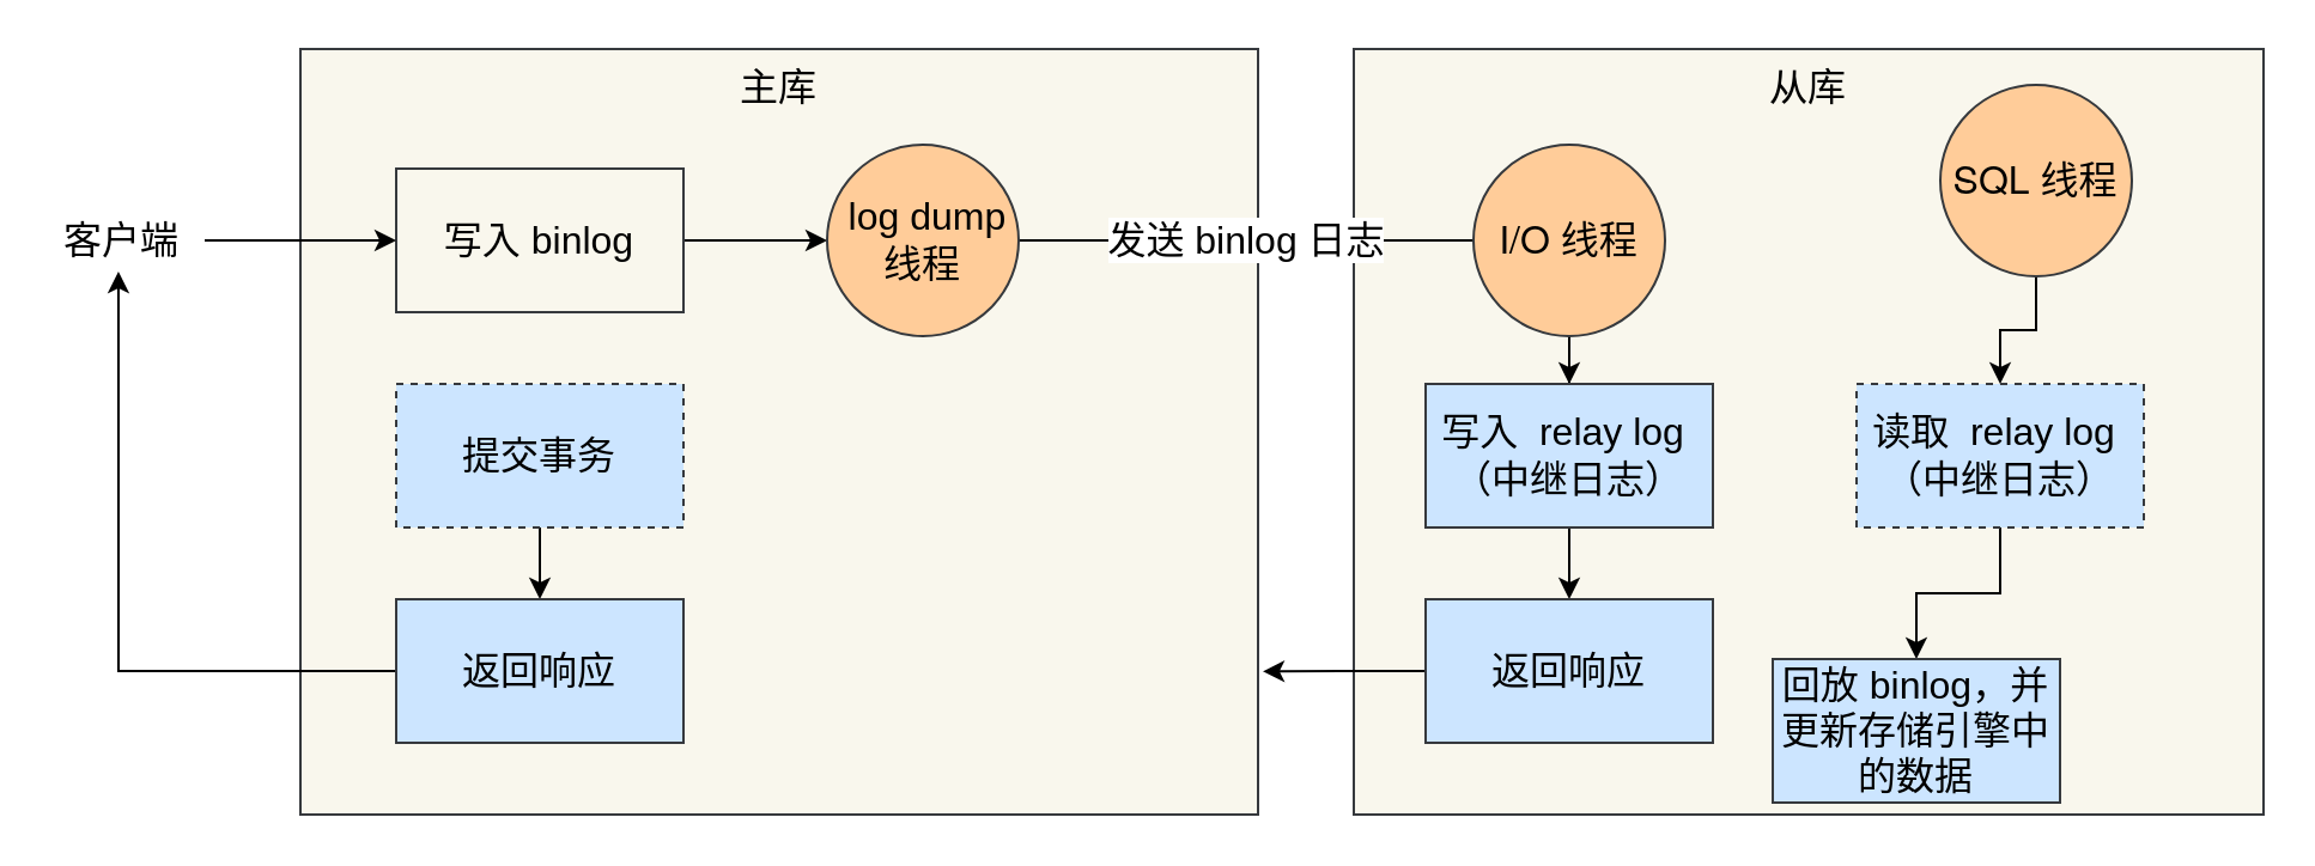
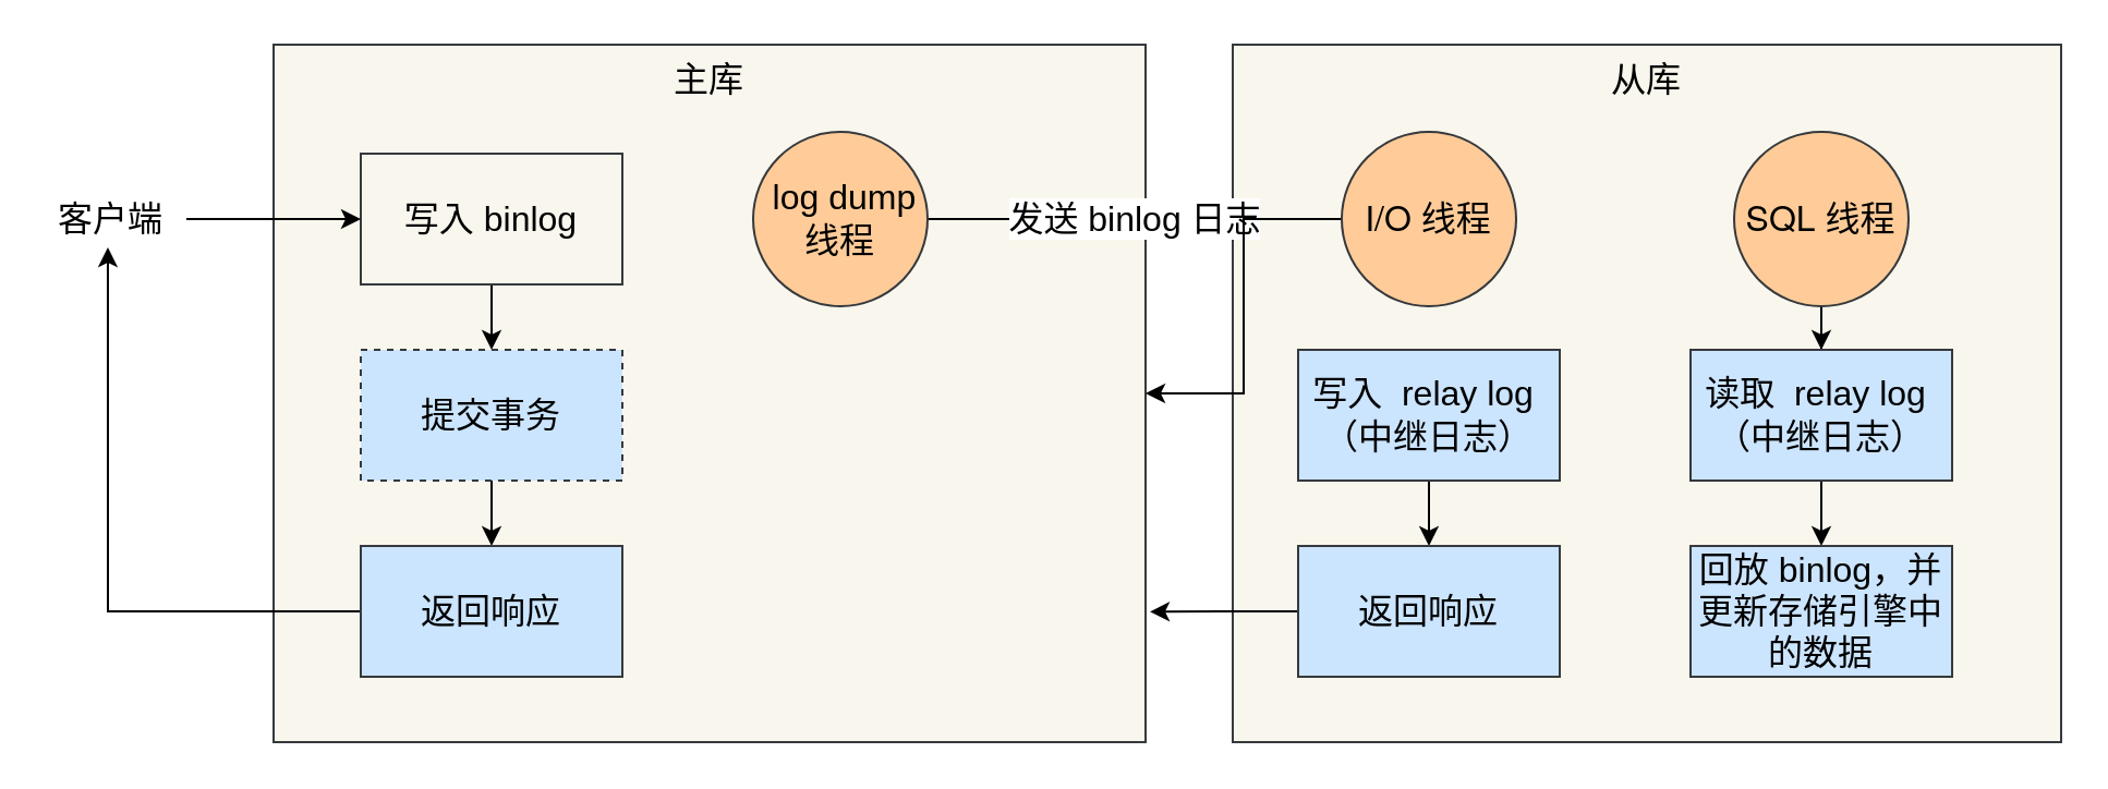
  <mxCell id="0" />
  <mxCell id="1" parent="0" />
  <mxCell id="2" value="从库" style="rounded=0;whiteSpace=wrap;html=1;labelBackgroundColor=none;fontSize=16;verticalAlign=top;fillColor=#f9f7ed;strokeColor=#36393d;" vertex="1" parent="1"><mxGeometry x="565" y="20" width="380" height="320" as="geometry" /></mxCell>
  <mxCell id="3" value="主库" style="rounded=0;whiteSpace=wrap;html=1;labelBackgroundColor=none;fontSize=16;verticalAlign=top;fillColor=#f9f7ed;strokeColor=#36393d;" vertex="1" parent="1"><mxGeometry x="125" y="20" width="400" height="320" as="geometry" /></mxCell>
- <mxCell id="4" style="edgeStyle=orthogonalEdgeStyle;rounded=0;orthogonalLoop=1;jettySize=auto;html=1;entryX=0;entryY=0.5;entryDx=0;entryDy=0;fontSize=16;" edge="1" parent="1" source="5" target="13"><mxGeometry relative="1" as="geometry" /></mxCell>
+ <mxCell id="4" style="edgeStyle=orthogonalEdgeStyle;rounded=0;orthogonalLoop=1;jettySize=auto;html=1;fontSize=16;" edge="1" parent="1" source="5" target="7"><mxGeometry relative="1" as="geometry" /></mxCell>
  <mxCell id="5" value="写入 binlog" style="rounded=0;whiteSpace=wrap;html=1;fontSize=16;fillColor=#f9f7ed;strokeColor=#36393d;" vertex="1" parent="1"><mxGeometry x="165" y="70" width="120" height="60" as="geometry" /></mxCell>
  <mxCell id="6" style="edgeStyle=orthogonalEdgeStyle;rounded=0;orthogonalLoop=1;jettySize=auto;html=1;entryX=0.5;entryY=0;entryDx=0;entryDy=0;fontSize=16;" edge="1" parent="1" source="7" target="9"><mxGeometry relative="1" as="geometry" /></mxCell>
  <mxCell id="7" value="提交事务" style="rounded=0;whiteSpace=wrap;html=1;fontSize=16;fillColor=#cce5ff;strokeColor=#36393d;dashed=1;" vertex="1" parent="1"><mxGeometry x="165" y="160" width="120" height="60" as="geometry" /></mxCell>
  <mxCell id="8" style="edgeStyle=orthogonalEdgeStyle;rounded=0;orthogonalLoop=1;jettySize=auto;html=1;entryX=0.483;entryY=1.15;entryDx=0;entryDy=0;entryPerimeter=0;fontSize=16;fontColor=#000000;" edge="1" parent="1" source="9" target="11"><mxGeometry relative="1" as="geometry" /></mxCell>
  <mxCell id="9" value="返回响应" style="rounded=0;whiteSpace=wrap;html=1;fontSize=16;fillColor=#cce5ff;strokeColor=#36393d;" vertex="1" parent="1"><mxGeometry x="165" y="250" width="120" height="60" as="geometry" /></mxCell>
  <mxCell id="10" value="" style="endArrow=classic;html=1;rounded=0;entryX=0;entryY=0.5;entryDx=0;entryDy=0;fontSize=16;" edge="1" parent="1" target="5"><mxGeometry width="50" height="50" relative="1" as="geometry"><mxPoint x="85" y="100" as="sourcePoint" /><mxPoint x="135" y="80" as="targetPoint" /></mxGeometry></mxCell>
  <mxCell id="11" value="客户端" style="text;html=1;align=center;verticalAlign=middle;resizable=0;points=[];autosize=1;strokeColor=none;fillColor=none;fontSize=16;" vertex="1" parent="1"><mxGeometry x="20" y="90" width="60" height="20" as="geometry" /></mxCell>
  <mxCell id="12" value="发送 binlog 日志" style="edgeStyle=orthogonalEdgeStyle;rounded=0;orthogonalLoop=1;jettySize=auto;html=1;entryX=0;entryY=0.5;entryDx=0;entryDy=0;fontSize=16;fontColor=#000000;endArrow=none;" edge="1" parent="1" source="13" target="15"><mxGeometry relative="1" as="geometry" /></mxCell>
  <mxCell id="13" value="&amp;nbsp;log dump 线程" style="ellipse;whiteSpace=wrap;html=1;aspect=fixed;fontSize=16;fillColor=#ffcc99;strokeColor=#36393d;" vertex="1" parent="1"><mxGeometry x="345" y="60" width="80" height="80" as="geometry" /></mxCell>
- <mxCell id="14" style="edgeStyle=orthogonalEdgeStyle;rounded=0;orthogonalLoop=1;jettySize=auto;html=1;entryX=0.5;entryY=0;entryDx=0;entryDy=0;fontSize=16;fontColor=#000000;" edge="1" parent="1" source="15" target="17"><mxGeometry relative="1" as="geometry" /></mxCell>
+ <mxCell id="14" style="edgeStyle=orthogonalEdgeStyle;rounded=0;orthogonalLoop=1;jettySize=auto;html=1;fontSize=16;fontColor=#000000;" edge="1" parent="1" source="15" target="3"><mxGeometry relative="1" as="geometry" /></mxCell>
  <mxCell id="15" value="&lt;span style=&quot;caret-color: rgb(184, 191, 198); font-family: &amp;quot;Helvetica Neue&amp;quot;, Helvetica, Arial, sans-serif; orphans: 4; text-align: left; text-size-adjust: auto;&quot;&gt; I/O 线程&lt;/span&gt;" style="ellipse;whiteSpace=wrap;html=1;aspect=fixed;fontSize=16;fillColor=#ffcc99;strokeColor=#36393d;" vertex="1" parent="1"><mxGeometry x="615" y="60" width="80" height="80" as="geometry" /></mxCell>
  <mxCell id="16" style="edgeStyle=orthogonalEdgeStyle;rounded=0;orthogonalLoop=1;jettySize=auto;html=1;fontSize=16;fontColor=#000000;" edge="1" parent="1" source="17" target="19"><mxGeometry relative="1" as="geometry" /></mxCell>
  <mxCell id="17" value="写入 &amp;nbsp;relay log&amp;nbsp;&lt;br&gt;（中继日志）" style="rounded=0;whiteSpace=wrap;html=1;fontSize=16;fillColor=#cce5ff;strokeColor=#36393d;" vertex="1" parent="1"><mxGeometry x="595" y="160" width="120" height="60" as="geometry" /></mxCell>
  <mxCell id="18" style="edgeStyle=orthogonalEdgeStyle;rounded=0;orthogonalLoop=1;jettySize=auto;html=1;entryX=1.005;entryY=0.813;entryDx=0;entryDy=0;entryPerimeter=0;fontSize=16;fontColor=#000000;" edge="1" parent="1" source="19" target="3"><mxGeometry relative="1" as="geometry" /></mxCell>
  <mxCell id="19" value="返回响应" style="rounded=0;whiteSpace=wrap;html=1;fontSize=16;fillColor=#cce5ff;strokeColor=#36393d;" vertex="1" parent="1"><mxGeometry x="595" y="250" width="120" height="60" as="geometry" /></mxCell>
  <mxCell id="20" style="edgeStyle=orthogonalEdgeStyle;rounded=0;orthogonalLoop=1;jettySize=auto;html=1;fontSize=16;fontColor=#000000;" edge="1" parent="1" source="21" target="23"><mxGeometry relative="1" as="geometry" /></mxCell>
- <mxCell id="21" value="&lt;span style=&quot;caret-color: rgb(184, 191, 198); font-family: &amp;quot;Helvetica Neue&amp;quot;, Helvetica, Arial, sans-serif; orphans: 4; text-align: left; text-size-adjust: auto;&quot;&gt; SQL 线程&lt;/span&gt;" style="ellipse;whiteSpace=wrap;html=1;aspect=fixed;fontSize=16;fillColor=#ffcc99;strokeColor=#36393d;" vertex="1" parent="1"><mxGeometry x="810" y="35" width="80" height="80" as="geometry" /></mxCell>
+ <mxCell id="21" value="&lt;span style=&quot;caret-color: rgb(184, 191, 198); font-family: &amp;quot;Helvetica Neue&amp;quot;, Helvetica, Arial, sans-serif; orphans: 4; text-align: left; text-size-adjust: auto;&quot;&gt; SQL 线程&lt;/span&gt;" style="ellipse;whiteSpace=wrap;html=1;aspect=fixed;fontSize=16;fillColor=#ffcc99;strokeColor=#36393d;" vertex="1" parent="1"><mxGeometry x="795" y="60" width="80" height="80" as="geometry" /></mxCell>
  <mxCell id="22" style="edgeStyle=orthogonalEdgeStyle;rounded=0;orthogonalLoop=1;jettySize=auto;html=1;fontSize=16;fontColor=#000000;" edge="1" parent="1" source="23" target="24"><mxGeometry relative="1" as="geometry" /></mxCell>
- <mxCell id="23" value="读取&amp;nbsp; relay log&amp;nbsp;&lt;br&gt;（中继日志）" style="rounded=0;whiteSpace=wrap;html=1;fontSize=16;fillColor=#cce5ff;strokeColor=#36393d;dashed=1;" vertex="1" parent="1"><mxGeometry x="775" y="160" width="120" height="60" as="geometry" /></mxCell>
- <mxCell id="24" value="回放 binlog，并更新存储引擎中的数据" style="rounded=0;whiteSpace=wrap;html=1;fontSize=16;fillColor=#cce5ff;strokeColor=#36393d;" vertex="1" parent="1"><mxGeometry x="740" y="275" width="120" height="60" as="geometry" /></mxCell>
+ <mxCell id="23" value="读取&amp;nbsp; relay log&amp;nbsp;&lt;br&gt;（中继日志）" style="rounded=0;whiteSpace=wrap;html=1;fontSize=16;fillColor=#cce5ff;strokeColor=#36393d;" vertex="1" parent="1"><mxGeometry x="775" y="160" width="120" height="60" as="geometry" /></mxCell>
+ <mxCell id="24" value="回放 binlog，并更新存储引擎中的数据" style="rounded=0;whiteSpace=wrap;html=1;fontSize=16;fillColor=#cce5ff;strokeColor=#36393d;" vertex="1" parent="1"><mxGeometry x="775" y="250" width="120" height="60" as="geometry" /></mxCell>
